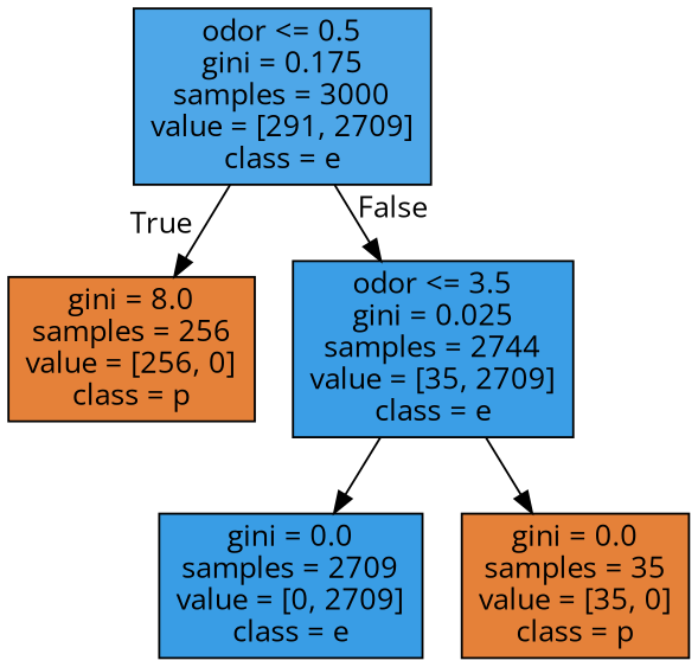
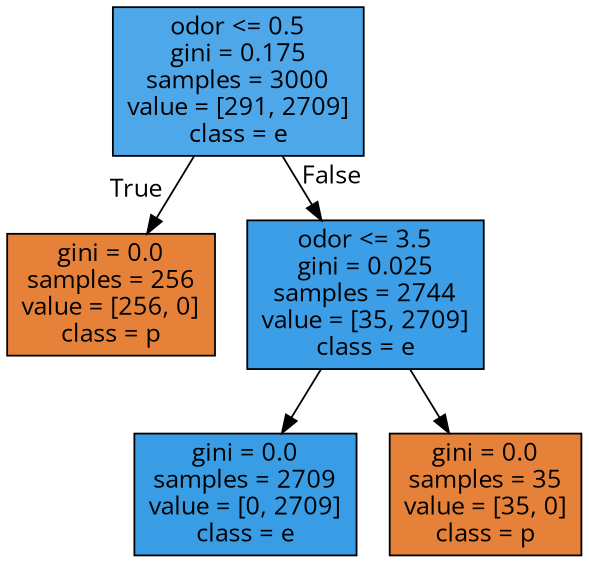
  digraph {
    fontname="Open Sans"
    node [color=black fillcolor="#e58139ff" shape=box style=filled fontname="Open Sans"]
    edge [fontname="Open Sans"]
    n1 [fillcolor="#399de5e4" label="odor <= 0.5\ngini = 0.175\nsamples = 3000\nvalue = [291, 2709]\nclass = e"]
-   n2 [label="gini = 8.0\nsamples = 256\nvalue = [256, 0]\nclass = p"]
+   n2 [label="gini = 0.0\nsamples = 256\nvalue = [256, 0]\nclass = p"]
    n3 [fillcolor="#399de5fc" label="odor <= 3.5\ngini = 0.025\nsamples = 2744\nvalue = [35, 2709]\nclass = e"]
    n4 [fillcolor="#399de5ff" label="gini = 0.0\nsamples = 2709\nvalue = [0, 2709]\nclass = e"]
    n5 [label="gini = 0.0\nsamples = 35\nvalue = [35, 0]\nclass = p"]
    n1 -> n2 [headlabel=True labelangle=45 labeldistance=2.5]
    n1 -> n3 [headlabel=False labelangle=-45 labeldistance=2.5]
    n3 -> n4
    n3 -> n5
  }
